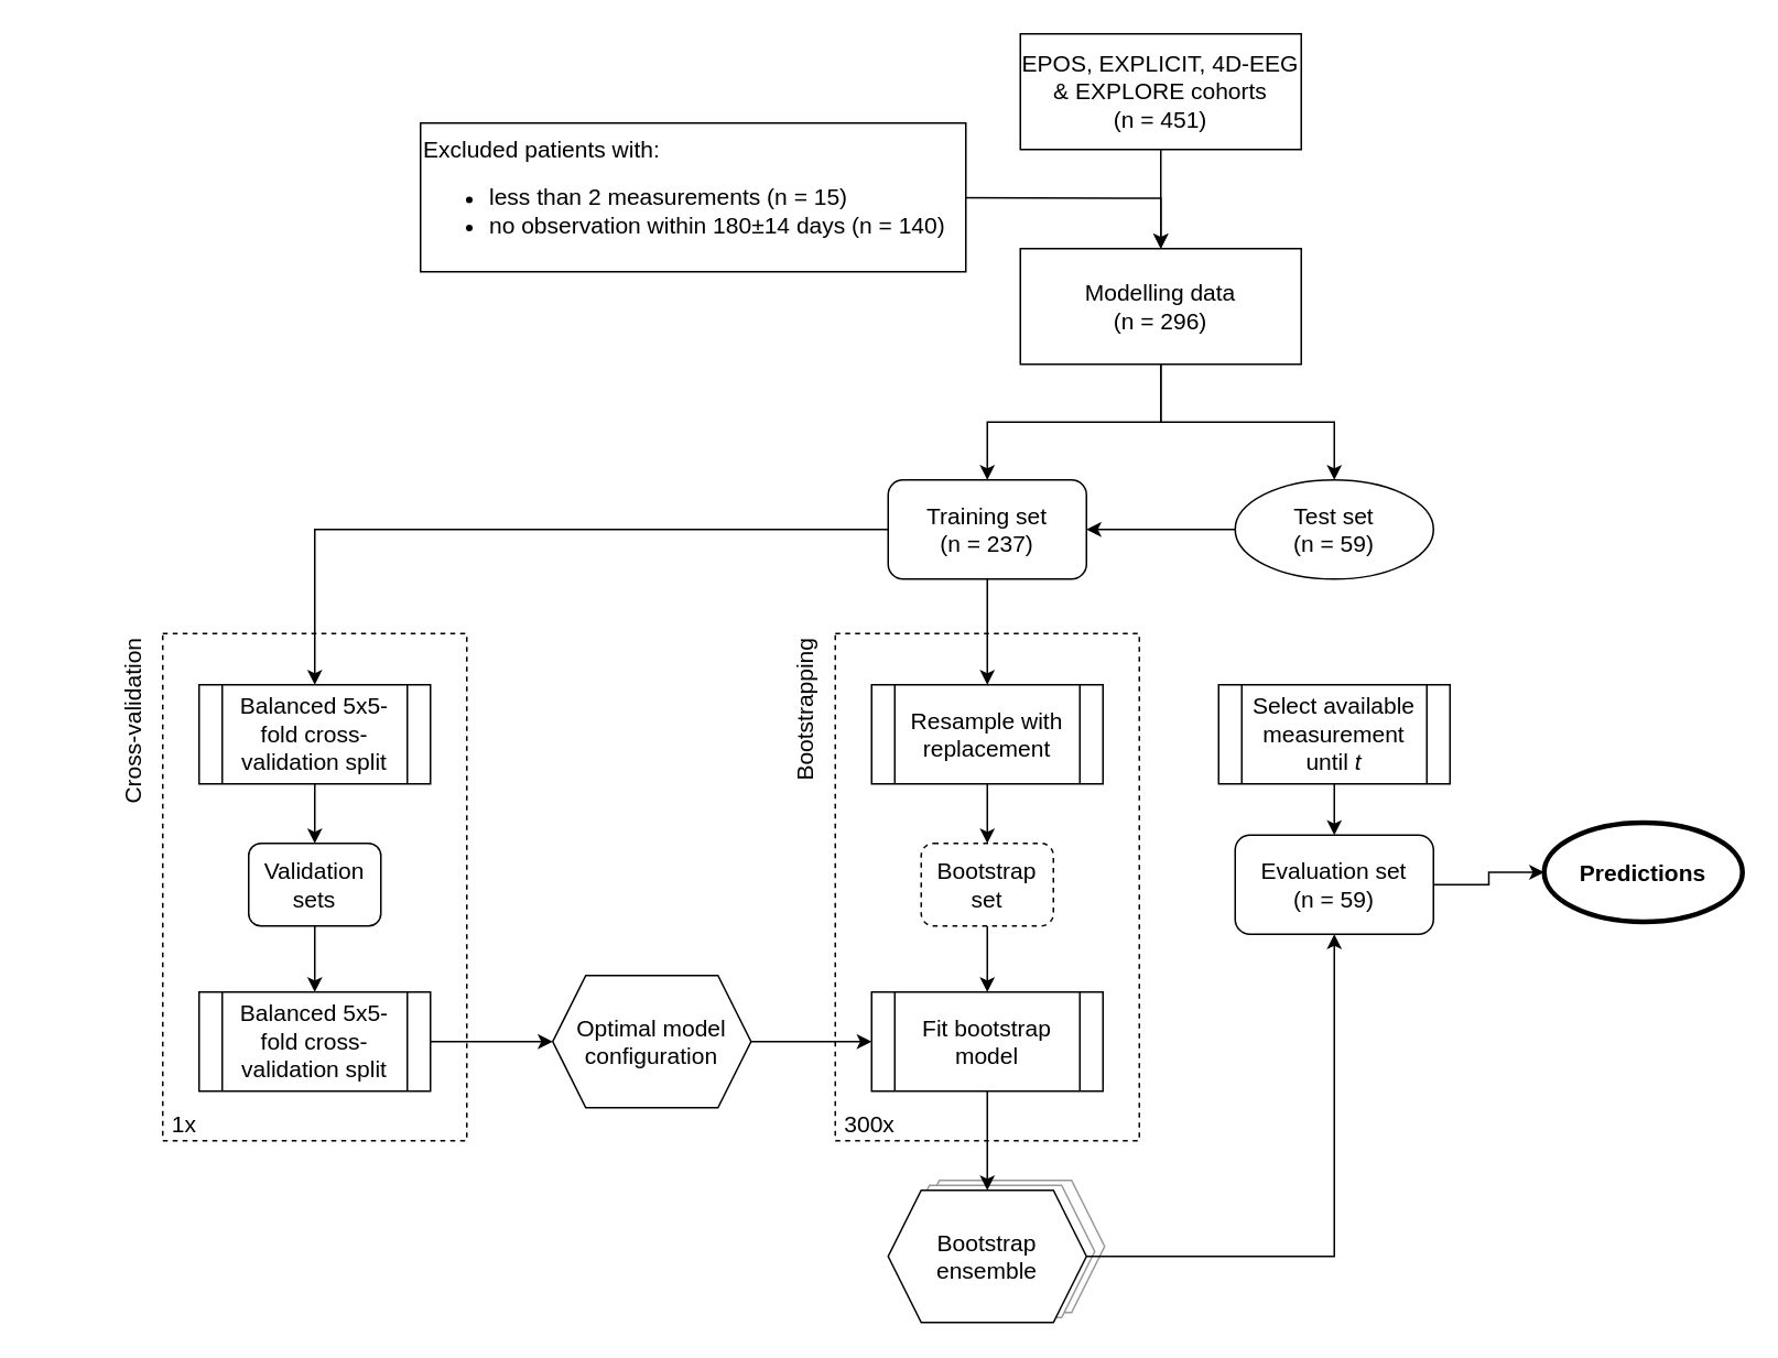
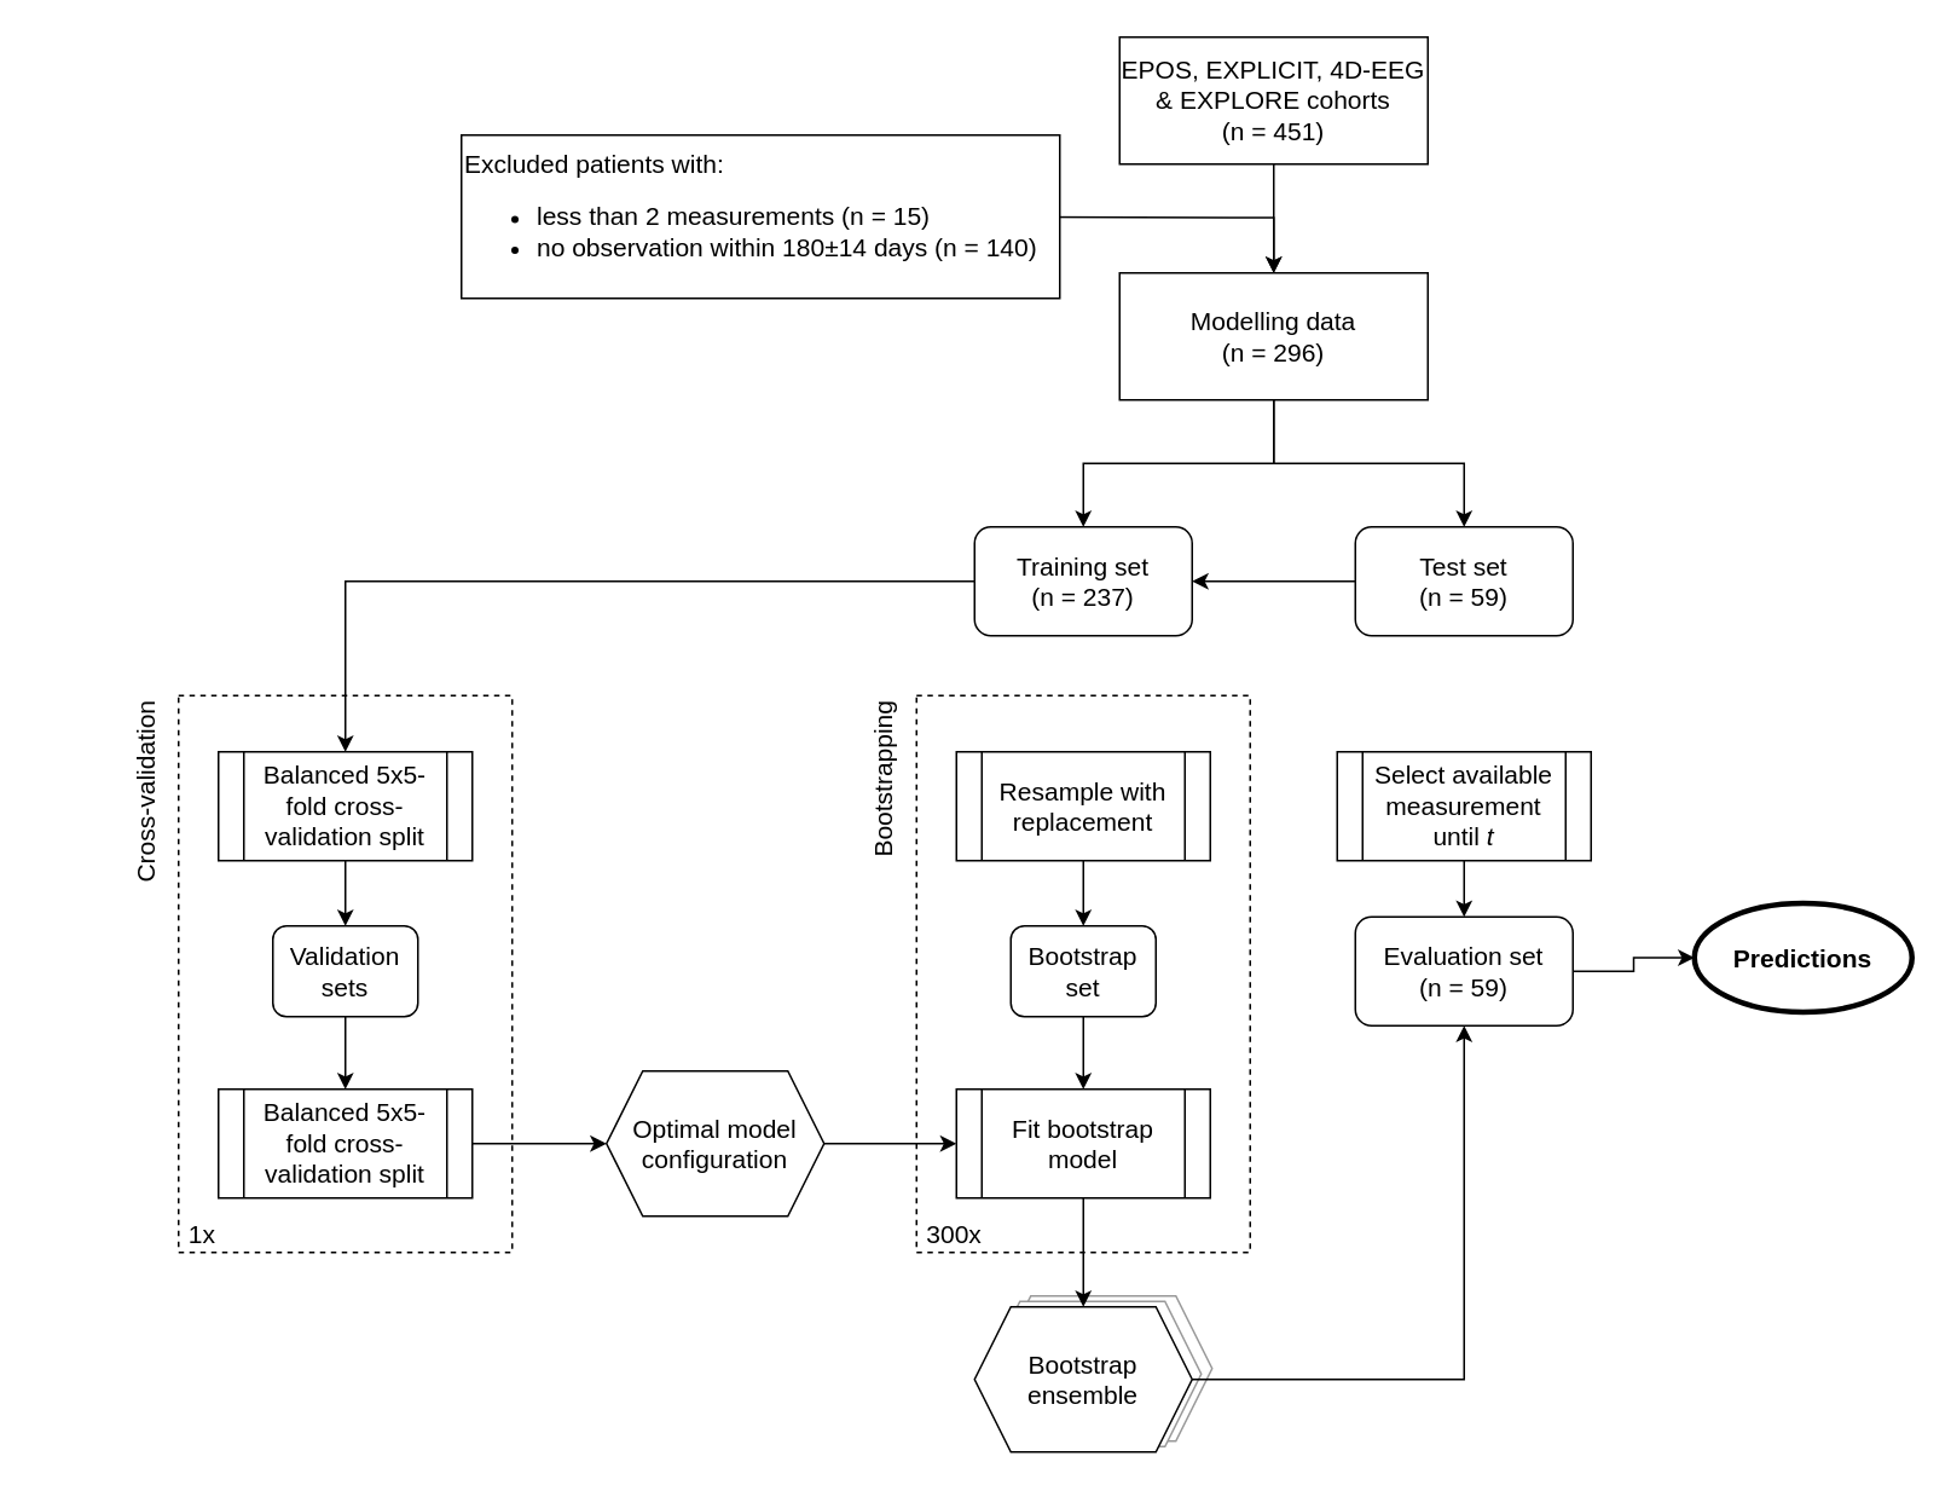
  <mxCell id="0" />
  <mxCell id="1" parent="0" />
  <mxCell id="2" value="&lt;font style=&quot;font-size: 14px;&quot;&gt;Bootstrap ensemble&lt;/font&gt;" style="shape=hexagon;perimeter=hexagonPerimeter2;whiteSpace=wrap;html=1;fixedSize=1;strokeColor=#999999;" vertex="1" parent="1"><mxGeometry x="548" y="714" width="120" height="80" as="geometry" /></mxCell>
  <mxCell id="3" value="&lt;font style=&quot;font-size: 14px;&quot;&gt;Bootstrap ensemble&lt;/font&gt;" style="shape=hexagon;perimeter=hexagonPerimeter2;whiteSpace=wrap;html=1;fixedSize=1;strokeColor=#999999;" vertex="1" parent="1"><mxGeometry x="542" y="717" width="120" height="80" as="geometry" /></mxCell>
  <mxCell id="4" value="" style="rounded=0;whiteSpace=wrap;html=1;dashed=1;" vertex="1" parent="1"><mxGeometry x="505" y="383" width="184" height="307" as="geometry" /></mxCell>
  <mxCell id="5" value="" style="rounded=0;whiteSpace=wrap;html=1;dashed=1;" vertex="1" parent="1"><mxGeometry x="98" y="383" width="184" height="307" as="geometry" /></mxCell>
  <mxCell id="6" value="" style="edgeStyle=orthogonalEdgeStyle;rounded=0;orthogonalLoop=1;jettySize=auto;html=1;" edge="1" parent="1" source="7" target="10"><mxGeometry relative="1" as="geometry" /></mxCell>
  <mxCell id="7" value="&lt;font style=&quot;font-size: 14px;&quot;&gt;EPOS, EXPLICIT, 4D-EEG &amp;amp; EXPLORE cohorts&lt;br&gt;(n = 451)&lt;/font&gt;" style="rounded=0;whiteSpace=wrap;html=1;" vertex="1" parent="1"><mxGeometry x="617" y="20" width="170" height="70" as="geometry" /></mxCell>
  <mxCell id="8" style="edgeStyle=orthogonalEdgeStyle;rounded=0;orthogonalLoop=1;jettySize=auto;html=1;exitX=0.5;exitY=1;exitDx=0;exitDy=0;entryX=0.5;entryY=0;entryDx=0;entryDy=0;" edge="1" parent="1" source="10" target="15"><mxGeometry relative="1" as="geometry" /></mxCell>
  <mxCell id="9" style="edgeStyle=orthogonalEdgeStyle;rounded=0;orthogonalLoop=1;jettySize=auto;html=1;" edge="1" parent="1" source="10" target="17"><mxGeometry relative="1" as="geometry" /></mxCell>
  <mxCell id="10" value="&lt;span style=&quot;font-size: 14px;&quot;&gt;Modelling data&lt;br&gt;(n = 296)&lt;/span&gt;" style="rounded=0;whiteSpace=wrap;html=1;" vertex="1" parent="1"><mxGeometry x="617" y="150" width="170" height="70" as="geometry" /></mxCell>
  <mxCell id="11" style="edgeStyle=orthogonalEdgeStyle;rounded=0;orthogonalLoop=1;jettySize=auto;html=1;entryX=0.5;entryY=0;entryDx=0;entryDy=0;" edge="1" parent="1" target="10"><mxGeometry relative="1" as="geometry"><mxPoint x="517" y="119" as="sourcePoint" /></mxGeometry></mxCell>
  <mxCell id="12" value="&lt;span style=&quot;font-size: 14px;&quot;&gt;Excluded patients with:&lt;/span&gt;&lt;div&gt;&lt;ul&gt;&lt;li&gt;&lt;span style=&quot;font-size: 14px;&quot;&gt;less than 2 measurements (n = 15)&lt;/span&gt;&lt;/li&gt;&lt;li&gt;&lt;span style=&quot;font-size: 14px;&quot;&gt;no observation within 180±14 days (n = 140)&lt;/span&gt;&lt;/li&gt;&lt;/ul&gt;&lt;/div&gt;" style="rounded=0;whiteSpace=wrap;html=1;align=left;" vertex="1" parent="1"><mxGeometry x="254" y="74" width="330" height="90" as="geometry" /></mxCell>
  <mxCell id="13" style="edgeStyle=orthogonalEdgeStyle;rounded=0;orthogonalLoop=1;jettySize=auto;html=1;exitX=0;exitY=0.5;exitDx=0;exitDy=0;" edge="1" parent="1" source="15" target="19"><mxGeometry relative="1" as="geometry" /></mxCell>
- <mxCell id="14" value="" style="edgeStyle=orthogonalEdgeStyle;rounded=0;orthogonalLoop=1;jettySize=auto;html=1;" edge="1" parent="1" source="15" target="29"><mxGeometry relative="1" as="geometry" /></mxCell>
  <mxCell id="15" value="&lt;font style=&quot;font-size: 14px;&quot;&gt;Training set&lt;br&gt;(n = 237)&lt;/font&gt;" style="rounded=1;whiteSpace=wrap;html=1;" vertex="1" parent="1"><mxGeometry x="537" y="290" width="120" height="60" as="geometry" /></mxCell>
  <mxCell id="16" style="edgeStyle=orthogonalEdgeStyle;rounded=0;orthogonalLoop=1;jettySize=auto;html=1;" edge="1" parent="1" source="17" target="15"><mxGeometry relative="1" as="geometry" /></mxCell>
- <mxCell id="17" value="&lt;font style=&quot;font-size: 14px;&quot;&gt;Test set&lt;br&gt;(n = 59)&lt;/font&gt;" style="ellipse;whiteSpace=wrap;html=1;" vertex="1" parent="1"><mxGeometry x="747" y="290" width="120" height="60" as="geometry" /></mxCell>
+ <mxCell id="17" value="&lt;font style=&quot;font-size: 14px;&quot;&gt;Test set&lt;br&gt;(n = 59)&lt;/font&gt;" style="rounded=1;whiteSpace=wrap;html=1;" vertex="1" parent="1"><mxGeometry x="747" y="290" width="120" height="60" as="geometry" /></mxCell>
  <mxCell id="18" style="edgeStyle=orthogonalEdgeStyle;rounded=0;orthogonalLoop=1;jettySize=auto;html=1;exitX=0.5;exitY=1;exitDx=0;exitDy=0;entryX=0.5;entryY=0;entryDx=0;entryDy=0;" edge="1" parent="1" source="19" target="21"><mxGeometry relative="1" as="geometry" /></mxCell>
  <mxCell id="19" value="&lt;font style=&quot;font-size: 14px;&quot;&gt;Balanced 5x5-fold cross-validation split&lt;/font&gt;" style="shape=process;whiteSpace=wrap;html=1;backgroundOutline=1;" vertex="1" parent="1"><mxGeometry x="120" y="414" width="140" height="60" as="geometry" /></mxCell>
  <mxCell id="20" value="" style="edgeStyle=orthogonalEdgeStyle;rounded=0;orthogonalLoop=1;jettySize=auto;html=1;" edge="1" parent="1" source="21" target="23"><mxGeometry relative="1" as="geometry" /></mxCell>
  <mxCell id="21" value="&lt;font style=&quot;font-size: 14px;&quot;&gt;Validation sets&lt;br&gt;&lt;/font&gt;" style="rounded=1;whiteSpace=wrap;html=1;" vertex="1" parent="1"><mxGeometry x="150" y="510" width="80" height="50" as="geometry" /></mxCell>
  <mxCell id="22" style="edgeStyle=orthogonalEdgeStyle;rounded=0;orthogonalLoop=1;jettySize=auto;html=1;entryX=0;entryY=0.5;entryDx=0;entryDy=0;" edge="1" parent="1" source="23" target="27"><mxGeometry relative="1" as="geometry" /></mxCell>
  <mxCell id="23" value="&lt;font style=&quot;font-size: 14px;&quot;&gt;Balanced 5x5-fold cross-validation split&lt;/font&gt;" style="shape=process;whiteSpace=wrap;html=1;backgroundOutline=1;" vertex="1" parent="1"><mxGeometry x="120" y="600" width="140" height="60" as="geometry" /></mxCell>
  <mxCell id="24" value="&lt;span style=&quot;font-size: 14px;&quot;&gt;Cross-validation&lt;/span&gt;" style="text;html=1;align=right;verticalAlign=middle;whiteSpace=wrap;rounded=0;rotation=-90;" vertex="1" parent="1"><mxGeometry x="20" y="429" width="120" height="30" as="geometry" /></mxCell>
  <mxCell id="25" value="&lt;span style=&quot;font-size: 14px;&quot;&gt;&amp;nbsp;1x&lt;/span&gt;" style="text;html=1;align=left;verticalAlign=middle;whiteSpace=wrap;rounded=0;rotation=0;" vertex="1" parent="1"><mxGeometry x="98" y="670" width="34" height="20" as="geometry" /></mxCell>
  <mxCell id="26" value="" style="edgeStyle=orthogonalEdgeStyle;rounded=0;orthogonalLoop=1;jettySize=auto;html=1;" edge="1" parent="1" source="27" target="33"><mxGeometry relative="1" as="geometry" /></mxCell>
  <mxCell id="27" value="&lt;font style=&quot;font-size: 14px;&quot;&gt;Optimal model configuration&lt;/font&gt;" style="shape=hexagon;perimeter=hexagonPerimeter2;whiteSpace=wrap;html=1;fixedSize=1;" vertex="1" parent="1"><mxGeometry x="334" y="590" width="120" height="80" as="geometry" /></mxCell>
  <mxCell id="28" style="edgeStyle=orthogonalEdgeStyle;rounded=0;orthogonalLoop=1;jettySize=auto;html=1;exitX=0.5;exitY=1;exitDx=0;exitDy=0;entryX=0.5;entryY=0;entryDx=0;entryDy=0;" edge="1" parent="1" source="29" target="31"><mxGeometry relative="1" as="geometry" /></mxCell>
  <mxCell id="29" value="&lt;font style=&quot;font-size: 14px;&quot;&gt;Resample with replacement&lt;/font&gt;" style="shape=process;whiteSpace=wrap;html=1;backgroundOutline=1;" vertex="1" parent="1"><mxGeometry x="527" y="414" width="140" height="60" as="geometry" /></mxCell>
  <mxCell id="30" value="" style="edgeStyle=orthogonalEdgeStyle;rounded=0;orthogonalLoop=1;jettySize=auto;html=1;" edge="1" parent="1" source="31" target="33"><mxGeometry relative="1" as="geometry" /></mxCell>
- <mxCell id="31" value="&lt;font style=&quot;font-size: 14px;&quot;&gt;Bootstrap set&lt;br&gt;&lt;/font&gt;" style="rounded=1;whiteSpace=wrap;html=1;dashed=1;" vertex="1" parent="1"><mxGeometry x="557" y="510" width="80" height="50" as="geometry" /></mxCell>
+ <mxCell id="31" value="&lt;font style=&quot;font-size: 14px;&quot;&gt;Bootstrap set&lt;br&gt;&lt;/font&gt;" style="rounded=1;whiteSpace=wrap;html=1;" vertex="1" parent="1"><mxGeometry x="557" y="510" width="80" height="50" as="geometry" /></mxCell>
  <mxCell id="32" style="edgeStyle=orthogonalEdgeStyle;rounded=0;orthogonalLoop=1;jettySize=auto;html=1;entryX=0.5;entryY=0;entryDx=0;entryDy=0;" edge="1" parent="1" source="33" target="37"><mxGeometry relative="1" as="geometry" /></mxCell>
  <mxCell id="33" value="&lt;font style=&quot;font-size: 14px;&quot;&gt;Fit bootstrap model&lt;/font&gt;" style="shape=process;whiteSpace=wrap;html=1;backgroundOutline=1;" vertex="1" parent="1"><mxGeometry x="527" y="600" width="140" height="60" as="geometry" /></mxCell>
  <mxCell id="34" value="&lt;span style=&quot;font-size: 14px;&quot;&gt;Bootstrapping&lt;/span&gt;" style="text;html=1;align=right;verticalAlign=middle;whiteSpace=wrap;rounded=0;rotation=-90;" vertex="1" parent="1"><mxGeometry x="427" y="429" width="120" height="30" as="geometry" /></mxCell>
  <mxCell id="35" value="&lt;span style=&quot;font-size: 14px;&quot;&gt;&amp;nbsp;300x&lt;/span&gt;" style="text;html=1;align=left;verticalAlign=middle;whiteSpace=wrap;rounded=0;rotation=0;" vertex="1" parent="1"><mxGeometry x="505" y="670" width="34" height="20" as="geometry" /></mxCell>
  <mxCell id="36" style="edgeStyle=orthogonalEdgeStyle;rounded=0;orthogonalLoop=1;jettySize=auto;html=1;" edge="1" parent="1" source="37" target="39"><mxGeometry relative="1" as="geometry" /></mxCell>
  <mxCell id="37" value="&lt;font style=&quot;font-size: 14px;&quot;&gt;Bootstrap ensemble&lt;/font&gt;" style="shape=hexagon;perimeter=hexagonPerimeter2;whiteSpace=wrap;html=1;fixedSize=1;" vertex="1" parent="1"><mxGeometry x="537" y="720" width="120" height="80" as="geometry" /></mxCell>
  <mxCell id="38" value="" style="edgeStyle=orthogonalEdgeStyle;rounded=0;orthogonalLoop=1;jettySize=auto;html=1;" edge="1" parent="1" source="39" target="42"><mxGeometry relative="1" as="geometry" /></mxCell>
  <mxCell id="39" value="&lt;font style=&quot;font-size: 14px;&quot;&gt;Evaluation set&lt;br&gt;(n = 59)&lt;/font&gt;" style="rounded=1;whiteSpace=wrap;html=1;" vertex="1" parent="1"><mxGeometry x="747" y="505" width="120" height="60" as="geometry" /></mxCell>
  <mxCell id="40" value="" style="edgeStyle=orthogonalEdgeStyle;rounded=0;orthogonalLoop=1;jettySize=auto;html=1;" edge="1" parent="1" source="41" target="39"><mxGeometry relative="1" as="geometry" /></mxCell>
  <mxCell id="41" value="&lt;font style=&quot;font-size: 14px;&quot;&gt;Select available measurement until &lt;i&gt;t&lt;/i&gt;&lt;/font&gt;" style="shape=process;whiteSpace=wrap;html=1;backgroundOutline=1;" vertex="1" parent="1"><mxGeometry x="737" y="414" width="140" height="60" as="geometry" /></mxCell>
  <mxCell id="42" value="&lt;b&gt;&lt;font style=&quot;font-size: 14px;&quot;&gt;Predictions&lt;/font&gt;&lt;/b&gt;" style="ellipse;whiteSpace=wrap;html=1;strokeWidth=3;" vertex="1" parent="1"><mxGeometry x="934" y="497.5" width="120" height="60" as="geometry" /></mxCell>
